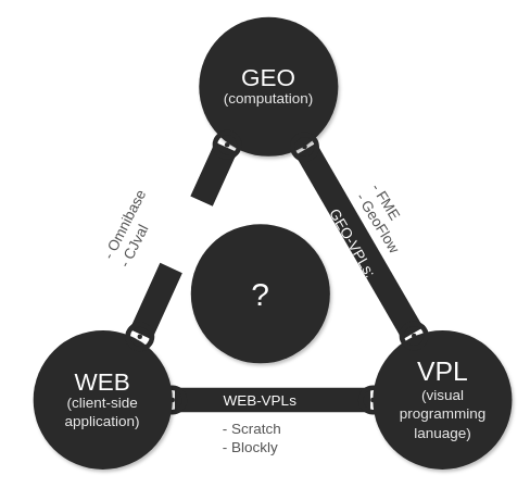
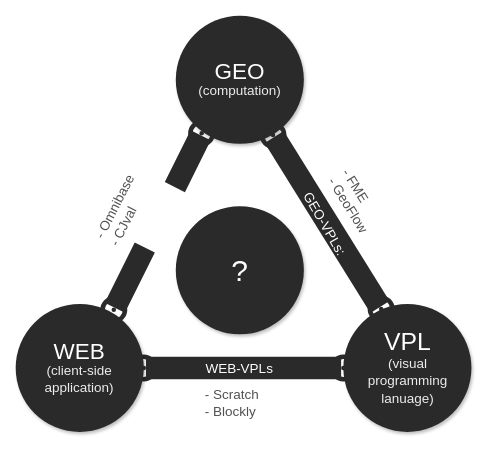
  <mxCell id="0" />
  <mxCell id="1" parent="0" />
  <mxCell id="2" value="" style="endArrow=oval;html=1;fontSize=8;entryX=0;entryY=0.5;entryDx=0;entryDy=0;exitX=1;exitY=0.5;exitDx=0;exitDy=0;fontColor=#525252;strokeWidth=30;strokeColor=#2A2A2A;shadow=0;curved=1;targetPerimeterSpacing=3;sourcePerimeterSpacing=2;startArrow=oval;startFill=1;endFill=1;" parent="1" source="5" target="4" edge="1"><mxGeometry width="50" height="50" relative="1" as="geometry"><mxPoint x="362.136" y="404.407" as="sourcePoint" /><mxPoint x="468.916" y="297.627" as="targetPoint" /></mxGeometry></mxCell>
- <mxCell id="3" value="&lt;p style=&quot;line-height: 0.7&quot;&gt;GEO&lt;br style=&quot;font-size: 30px&quot;&gt;&lt;font style=&quot;line-height: 0.7 ; font-size: 18px&quot; color=&quot;#ededed&quot;&gt;(computation)&lt;/font&gt;&lt;br style=&quot;font-size: 30px&quot;&gt;&lt;/p&gt;" style="ellipse;whiteSpace=wrap;html=1;fontColor=#FFFFFF;shadow=1;strokeColor=none;fillColor=#2A2A2A;fontSize=30;" parent="1" vertex="1"><mxGeometry x="244" y="20" width="170.848" height="170.847" as="geometry" /></mxCell>
+ <mxCell id="3" value="&lt;p style=&quot;line-height: 0.7&quot;&gt;GEO&lt;br style=&quot;font-size: 30px&quot;&gt;&lt;font style=&quot;line-height: 0.7 ; font-size: 18px&quot; color=&quot;#ededed&quot;&gt;(computation)&lt;/font&gt;&lt;br style=&quot;font-size: 30px&quot;&gt;&lt;/p&gt;" style="ellipse;whiteSpace=wrap;html=1;fontColor=#FFFFFF;shadow=1;strokeColor=none;fillColor=#2A2A2A;fontSize=30;" parent="1" vertex="1"><mxGeometry x="234" y="20" width="170.848" height="170.847" as="geometry" /></mxCell>
  <mxCell id="4" value="&lt;p style=&quot;line-height: 0.7 ; font-size: 33px&quot;&gt;VPL&lt;br&gt;&lt;span style=&quot;font-size: 18px&quot;&gt;&lt;font color=&quot;#ededed&quot;&gt;(visual &lt;br&gt;programming lanuage)&lt;/font&gt;&lt;/span&gt;&lt;br&gt;&lt;/p&gt;" style="ellipse;whiteSpace=wrap;html=1;fontColor=#FFFFFF;shadow=1;strokeColor=none;fillColor=#2A2A2A;fontSize=30;" parent="1" vertex="1"><mxGeometry x="457.56" y="404.407" width="170.848" height="170.847" as="geometry" /></mxCell>
- <mxCell id="5" value="&lt;p style=&quot;line-height: 0.7&quot;&gt;WEB&lt;br style=&quot;font-size: 30px&quot;&gt;&lt;font style=&quot;font-size: 18px&quot; color=&quot;#ededed&quot;&gt;(client-side application)&lt;/font&gt;&lt;/p&gt;" style="ellipse;whiteSpace=wrap;html=1;fontColor=#FFFFFF;shadow=1;strokeColor=none;fillColor=#2A2A2A;fontSize=30;" parent="1" vertex="1"><mxGeometry x="40.44" y="404.407" width="170.848" height="170.847" as="geometry" /></mxCell>
+ <mxCell id="5" value="&lt;p style=&quot;line-height: 0.7&quot;&gt;WEB&lt;br style=&quot;font-size: 30px&quot;&gt;&lt;font style=&quot;font-size: 18px&quot; color=&quot;#ededed&quot;&gt;(client-side application)&lt;/font&gt;&lt;/p&gt;" style="ellipse;whiteSpace=wrap;html=1;fontColor=#FFFFFF;shadow=1;strokeColor=none;fillColor=#2A2A2A;fontSize=30;" parent="1" vertex="1"><mxGeometry x="20.44" y="404.407" width="170.848" height="170.847" as="geometry" /></mxCell>
  <mxCell id="6" value="&lt;font&gt;&lt;font style=&quot;font-size: 40px&quot;&gt;?&lt;/font&gt;&lt;br&gt;&lt;/font&gt;" style="ellipse;whiteSpace=wrap;html=1;fontColor=#FFFFFF;shadow=1;strokeColor=none;fillColor=#2A2A2A;" parent="1" vertex="1"><mxGeometry x="234" y="274.136" width="170.848" height="170.847" as="geometry" /></mxCell>
  <mxCell id="7" value="" style="endArrow=oval;html=1;fontSize=8;exitX=0.295;exitY=0.039;exitDx=0;exitDy=0;exitPerimeter=0;entryX=0.759;entryY=0.932;entryDx=0;entryDy=0;entryPerimeter=0;fontColor=#525252;strokeWidth=30;strokeColor=#2A2A2A;shadow=0;curved=1;targetPerimeterSpacing=3;sourcePerimeterSpacing=2;startArrow=oval;startFill=1;endFill=1;labelBorderColor=none;" parent="1" source="4" target="3" edge="1"><mxGeometry width="50" height="50" relative="1" as="geometry"><mxPoint x="383.492" y="361.695" as="sourcePoint" /><mxPoint x="426.204" y="212.203" as="targetPoint" /></mxGeometry></mxCell>
  <mxCell id="8" value="" style="endArrow=oval;html=1;fontSize=8;entryX=0.202;entryY=0.918;entryDx=0;entryDy=0;entryPerimeter=0;exitX=0.766;exitY=0.046;exitDx=0;exitDy=0;exitPerimeter=0;fontColor=#525252;strokeWidth=30;strokeColor=#2A2A2A;shadow=0;curved=1;targetPerimeterSpacing=3;sourcePerimeterSpacing=2;startArrow=oval;startFill=1;endFill=1;dashed=1;" parent="1" source="5" target="3" edge="1"><mxGeometry width="50" height="50" relative="1" as="geometry"><mxPoint x="362.136" y="404.407" as="sourcePoint" /><mxPoint x="468.916" y="297.627" as="targetPoint" /></mxGeometry></mxCell>
  <mxCell id="9" value="&lt;font style=&quot;font-size: 18px&quot;&gt;- Omnibase&lt;br&gt;- CJval&lt;/font&gt;" style="text;html=1;align=left;verticalAlign=middle;resizable=0;points=[];autosize=1;strokeColor=none;fillColor=none;fontSize=8;rotation=-63;fontColor=#525252;shadow=1;" parent="1" vertex="1"><mxGeometry x="111.321" y="259.102" width="110" height="30" as="geometry" /></mxCell>
  <mxCell id="10" value="&lt;font style=&quot;font-size: 18px&quot;&gt;- FME&lt;br&gt;- GeoFlow&lt;/font&gt;" style="text;html=1;align=left;verticalAlign=middle;resizable=0;points=[];autosize=1;strokeColor=none;fillColor=none;fontSize=8;rotation=58;fontColor=#525252;shadow=1;" parent="1" vertex="1"><mxGeometry x="426.996" y="257.207" width="100" height="30" as="geometry" /></mxCell>
  <mxCell id="11" value="&lt;font style=&quot;font-size: 18px&quot;&gt;BBG&lt;/font&gt;" style="text;html=1;align=left;verticalAlign=middle;resizable=0;points=[];autosize=1;strokeColor=none;fillColor=none;fontSize=8;rotation=-63;fontColor=#FFFFFF;shadow=1;" parent="1" vertex="1"><mxGeometry x="184.003" y="286.203" width="50" height="20" as="geometry" /></mxCell>
  <mxCell id="12" value="&lt;font style=&quot;font-size: 18px&quot;&gt;WEB-VPLs&lt;/font&gt;" style="text;html=1;align=left;verticalAlign=middle;resizable=0;points=[];autosize=1;strokeColor=none;fillColor=none;fontSize=8;rotation=0;fontColor=#FFFFFF;shadow=1;" parent="1" vertex="1"><mxGeometry x="271.564" y="480.998" width="110" height="20" as="geometry" /></mxCell>
  <mxCell id="13" value="&lt;font style=&quot;font-size: 18px&quot;&gt;GEO-VPLs:&lt;/font&gt;&lt;span style=&quot;font-size: 12px&quot;&gt;&lt;br&gt;&lt;/span&gt;" style="text;html=1;align=left;verticalAlign=middle;resizable=0;points=[];autosize=1;strokeColor=none;fillColor=none;fontSize=8;rotation=60;fontColor=#FFFFFF;shadow=1;" parent="1" vertex="1"><mxGeometry x="380.424" y="293.203" width="110" height="20" as="geometry" /></mxCell>
  <mxCell id="14" value="&lt;span style=&quot;font-size: 18px&quot;&gt;- Scratch&lt;br&gt;- Blockly&lt;br&gt;&lt;/span&gt;" style="text;html=1;align=left;verticalAlign=middle;resizable=0;points=[];autosize=1;strokeColor=none;fillColor=none;fontSize=8;rotation=0;fontColor=#525252;shadow=1;" parent="1" vertex="1"><mxGeometry x="271.42" y="522" width="90" height="30" as="geometry" /></mxCell>
